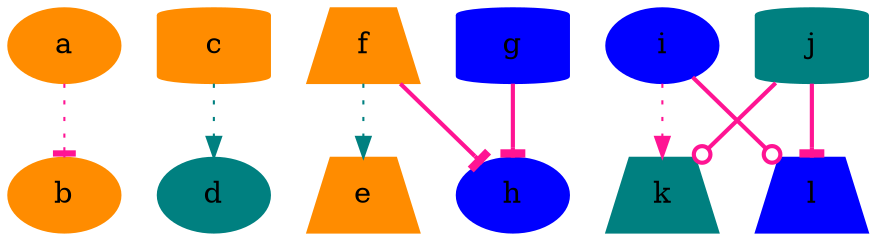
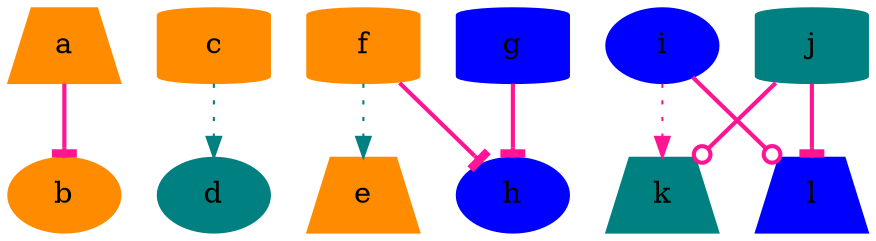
  strict digraph {
    node [color=darkorange shape=trapezium style=filled]
    edge [arrowhead=tee color=deeppink style=bold]
    b [shape=ellipse]
-   a [shape=ellipse]
+   a
    c [shape=cylinder]
    d [color=teal shape=ellipse]
-   f
+   f [shape=cylinder]
    e
    h [color=blue shape=ellipse]
    g [color=blue shape=cylinder]
    i [color=blue shape=ellipse]
    k [color=teal]
    l [color=blue]
    j [color=teal shape=cylinder]
-   a -> b [style=dotted]
+   a -> b
    c -> d [arrowhead=normal color=teal style=dotted]
    f -> e [arrowhead=normal color=teal style=dotted]
    f -> h
    g -> h
    i -> k [arrowhead=normal style=dotted]
    i -> l [arrowhead=odot]
    j -> k [arrowhead=odot]
    j -> l
  }
